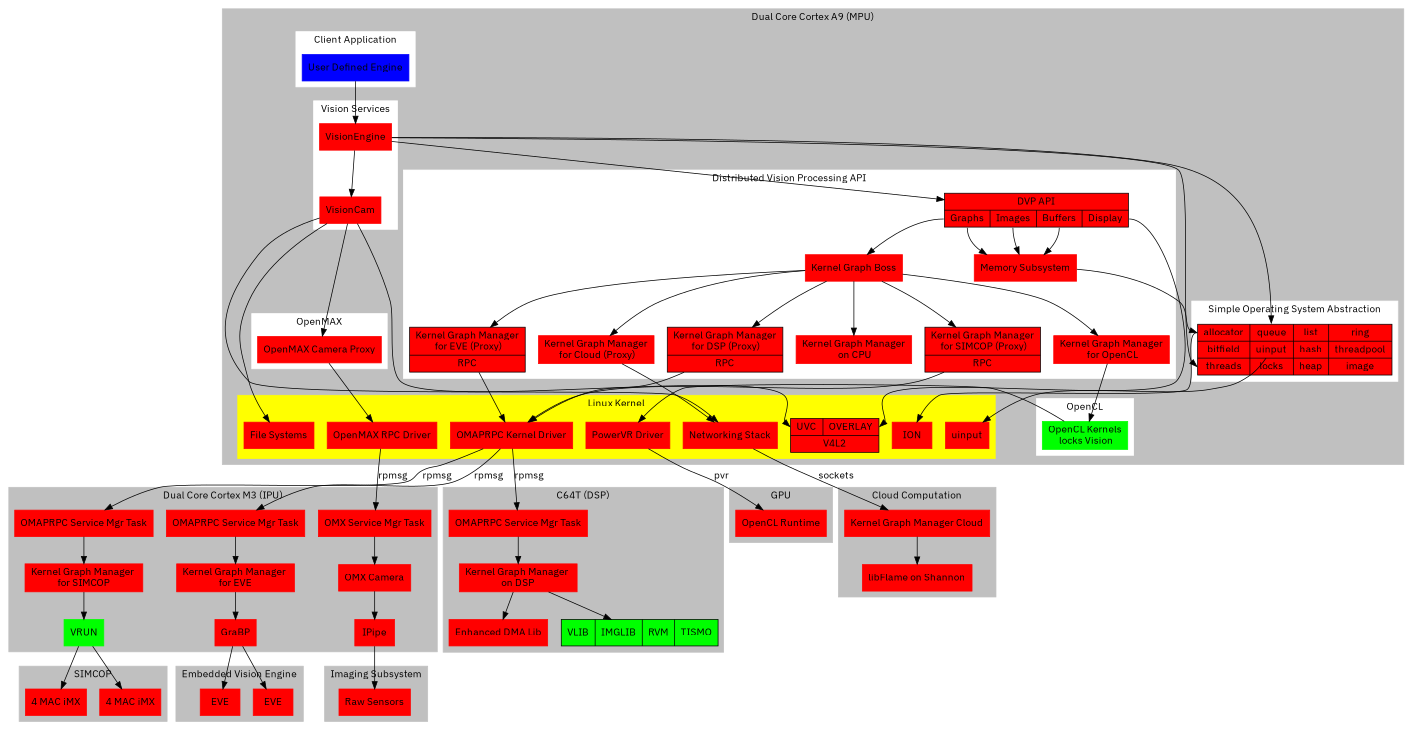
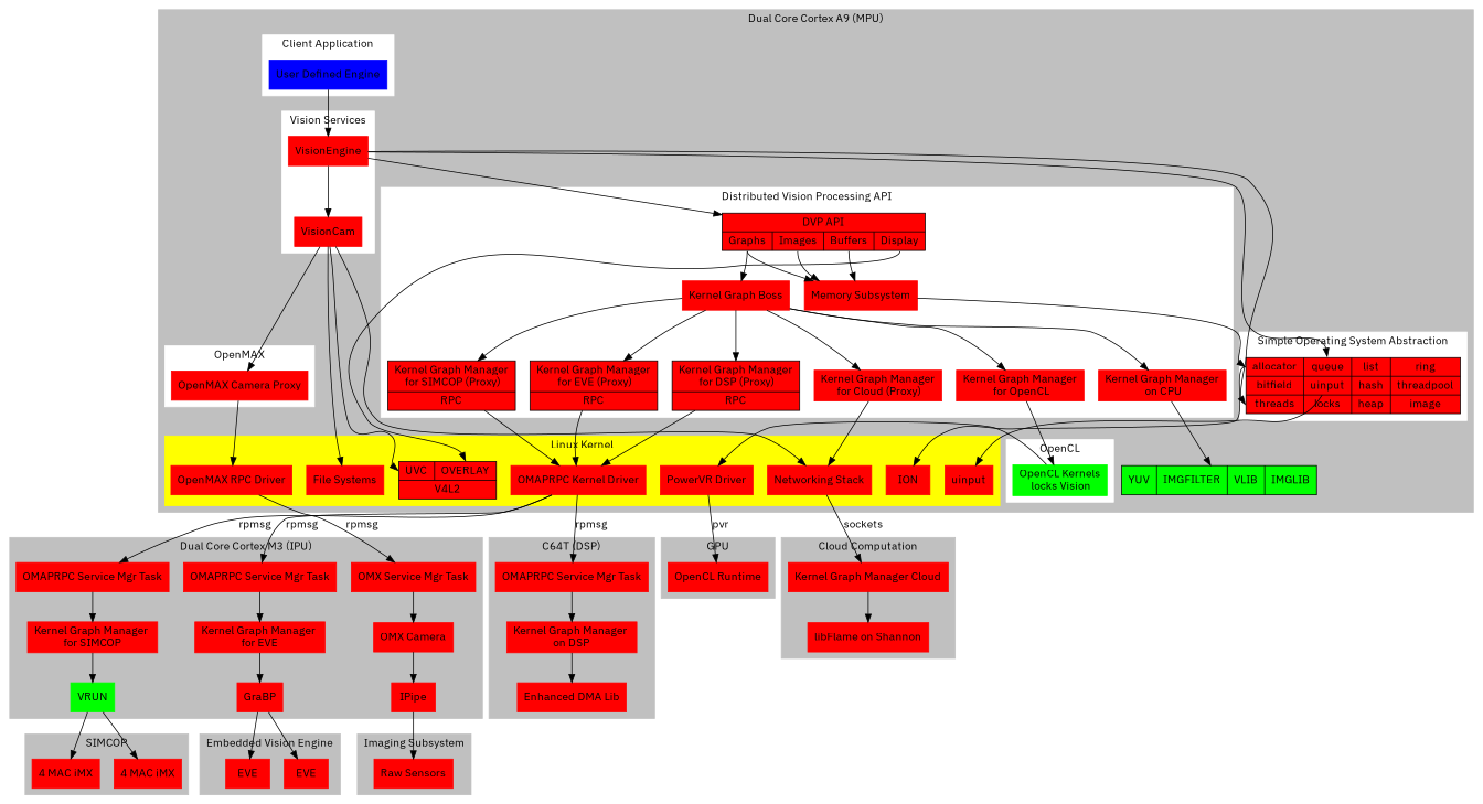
  digraph {
    fontname="IBM Plex Sans"
    node [color=red fontname="IBM Plex Sans" shape=box style=filled]
    edge [fontname="IBM Plex Sans"]
    n1 [color=blue label="User Defined Engine"]
    n2 [label=VisionEngine]
    n3 [label=VisionCam]
    n4 [color=black fillcolor=red label="{DVP API|{<f0>Graphs|<f1>Images|<f2>Buffers|<f3>Display}}" shape=record]
    n5 [label="Kernel Graph Boss"]
    n6 [label="Memory Subsystem"]
    n7 [color=black fillcolor=red label="{Kernel Graph Manager\n for DSP (Proxy)|RPC}" shape=record]
    n8 [color=black fillcolor=red label="{Kernel Graph Manager\n for SIMCOP (Proxy)|RPC}" shape=record]
    n9 [color=black fillcolor=red label="{Kernel Graph Manager\n for EVE (Proxy)|RPC}" shape=record]
    n10 [label="Kernel Graph Manager\n on CPU"]
    n11 [label="Kernel Graph Manager\n for Cloud (Proxy)"]
    n12 [label="Kernel Graph Manager\n for OpenCL"]
    n13 [color=black fillcolor=red label="{<f0>allocator|<f1>bitfield|<f2>threads}|{<f3>queue|<f4>uinput|<f5>locks}|{list|hash|heap}|{ring|threadpool|image}" shape=record]
    n14 [label="OpenMAX Camera Proxy"]
    n15 [color=green label="OpenCL Kernels\n locks Vision"]
    n16 [color=black fillcolor=red label="{{<f0>UVC|<f1>OVERLAY}|V4L2}" shape=record]
    n17 [label="OpenMAX RPC Driver"]
    n18 [label="OMAPRPC Kernel Driver"]
    n19 [label="PowerVR Driver"]
    n20 [label="Networking Stack"]
    n21 [label="File Systems"]
    n22 [label=ION]
    n23 [label=uinput]
+   n24 [color=black fillcolor=green label="YUV | IMGFILTER | VLIB | IMGLIB" shape=record]
    n25 [label="Kernel Graph Manager Cloud"]
    n26 [label="libFlame on Shannon"]
    n27 [label="OMAPRPC Service Mgr Task"]
    n28 [label="Kernel Graph Manager \nfor SIMCOP"]
    n29 [label="OMAPRPC Service Mgr Task"]
    n30 [label="Kernel Graph Manager \nfor EVE"]
    n31 [color=green label=VRUN]
    n32 [label=GraBP]
    n33 [label="OMX Service Mgr Task"]
    n34 [label="OMX Camera"]
    n35 [label=IPipe]
    n36 [label="OMAPRPC Service Mgr Task"]
    n37 [label="Kernel Graph Manager \non DSP"]
    n38 [label="Enhanced DMA Lib"]
-   n39 [color=black fillcolor=green label="VLIB|IMGLIB|RVM|TISMO" shape=record]
    n40 [label="OpenCL Runtime"]
    n41 [label="4 MAC iMX"]
    n42 [label="4 MAC iMX"]
    n43 [label=EVE]
    n44 [label=EVE]
    n45 [label="Raw Sensors"]
    subgraph cluster_1 {
      color=grey
      label="Dual Core Cortex A9 (MPU)"
      style=filled
+     n24
      subgraph cluster_2 {
        color=white
        label="Client Application"
        style=filled
        n1
      }
      subgraph cluster_3 {
        color=white
        label="Vision Services"
        style=filled
        n2
        n3
      }
      subgraph cluster_4 {
        color=white
        label="Distributed Vision Processing API"
        style=filled
        n4
        n5
        n6
        n7
        n8
        n9
        n10
        n11
        n12
      }
      subgraph cluster_5 {
        color=white
        label="Simple Operating System Abstraction"
        style=filled
        n13
      }
      subgraph cluster_6 {
        color=white
        label=OpenMAX
        style=filled
        n14
      }
      subgraph cluster_7 {
        color=white
        label=OpenCL
        style=filled
        n15
      }
      subgraph cluster_8 {
        color=yellow
        label="Linux Kernel"
        style=filled
        n16
        n17
        n18
        n19
        n20
        n21
        n22
        n23
      }
    }
    subgraph cluster_9 {
      color=grey
      label="Cloud Computation"
      style=filled
      n25
      n26
    }
    subgraph cluster_10 {
      color=grey
      label="Dual Core Cortex M3 (IPU)"
      style=filled
      n27
      n28
      n29
      n30
      n31
      n32
      n33
      n34
      n35
    }
    subgraph cluster_11 {
      color=grey
      label="C64T (DSP)"
      style=filled
      n36
      n37
      n38
-     n39
    }
    subgraph cluster_12 {
      color=grey
      label=GPU
      style=filled
      n40
    }
    subgraph cluster_13 {
      color=grey
      label=SIMCOP
      style=filled
      n41
      n42
    }
    subgraph cluster_14 {
      color=grey
      label="Embedded Vision Engine"
      style=filled
      n43
      n44
    }
    subgraph cluster_15 {
      color=grey
      label="Imaging Subsystem"
      style=filled
      n45
    }
    n1 -> n2
    n2 -> n3
    n2 -> n4
    n2 -> n13 [headport=f2]
    n2 -> n13 [headport=f3]
    n3 -> n14
    n3 -> n16 [headport=f0]
    n3 -> n20
    n3 -> n21
    n4 -> n5 [tailport=f0]
    n4 -> n6 [tailport=f0]
    n4 -> n6 [tailport=f1]
    n4 -> n6 [tailport=f2]
    n4 -> n16 [headport=f1 tailport=f3]
    n5 -> n7
    n5 -> n8
    n5 -> n9
    n5 -> n10
    n5 -> n11
    n5 -> n12
    n6 -> n13 [headport=f0]
    n7 -> n18
    n8 -> n18
    n9 -> n18
+   n10 -> n24
    n11 -> n20
    n12 -> n15
    n13 -> n22 [tailport=f0]
    n13 -> n23 [tailport=f4]
    n14 -> n17
    n15 -> n19
    n17 -> n33 [label=rpmsg]
    n18 -> n27 [label=rpmsg]
    n18 -> n29 [label=rpmsg]
    n18 -> n36 [label=rpmsg]
    n19 -> n40 [label=pvr]
    n20 -> n25 [label=sockets]
    n25 -> n26
    n27 -> n28
    n28 -> n31
    n29 -> n30
    n30 -> n32
    n31 -> n41
    n31 -> n42
    n32 -> n43
    n32 -> n44
    n33 -> n34
    n34 -> n35
    n35 -> n45
    n36 -> n37
    n37 -> n38
-   n37 -> n39
  }
